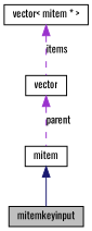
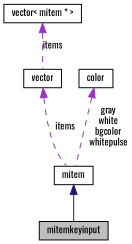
  digraph {
    fontname=Oswald
    node [color=black fillcolor=white fontname=Oswald fontsize=10 shape=record style=filled]
    edge [color=darkorchid3 dir=back fontname=Oswald fontsize=10 labelfontname=FreeSans labelfontsize=10 style=dashed]
    n1 [fillcolor=grey75 fontcolor=black height=0.2 label=mitemkeyinput width=0.4]
    n2 [height=0.2 label=mitem width=0.4]
    n3 [height=0.2 label=vector width=0.4]
    n4 [height=0.2 label="vector\< mitem * \>" width=0.4]
+   n5 [height=0.2 label=color width=0.4]
    n2 -> n1 [color=midnightblue style=solid]
-   n3 -> n2 [label=parent]
+   n3 -> n2 [label=items]
    n4 -> n3 [label=items]
+   n5 -> n2 [label="gray\nwhite\nbgcolor\nwhitepulse"]
  }
